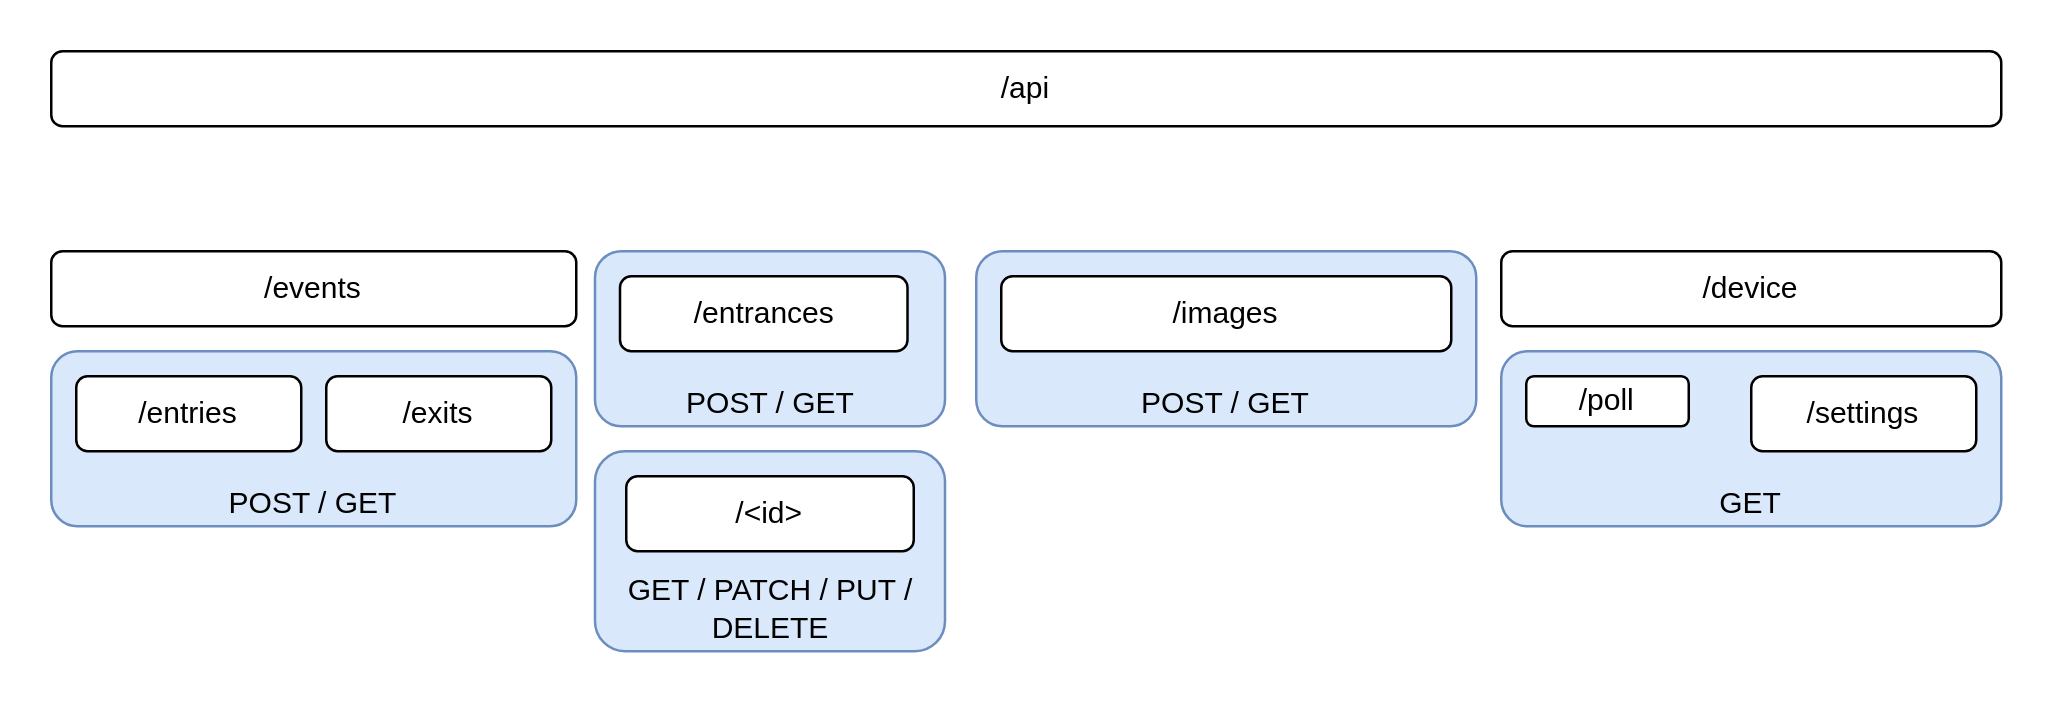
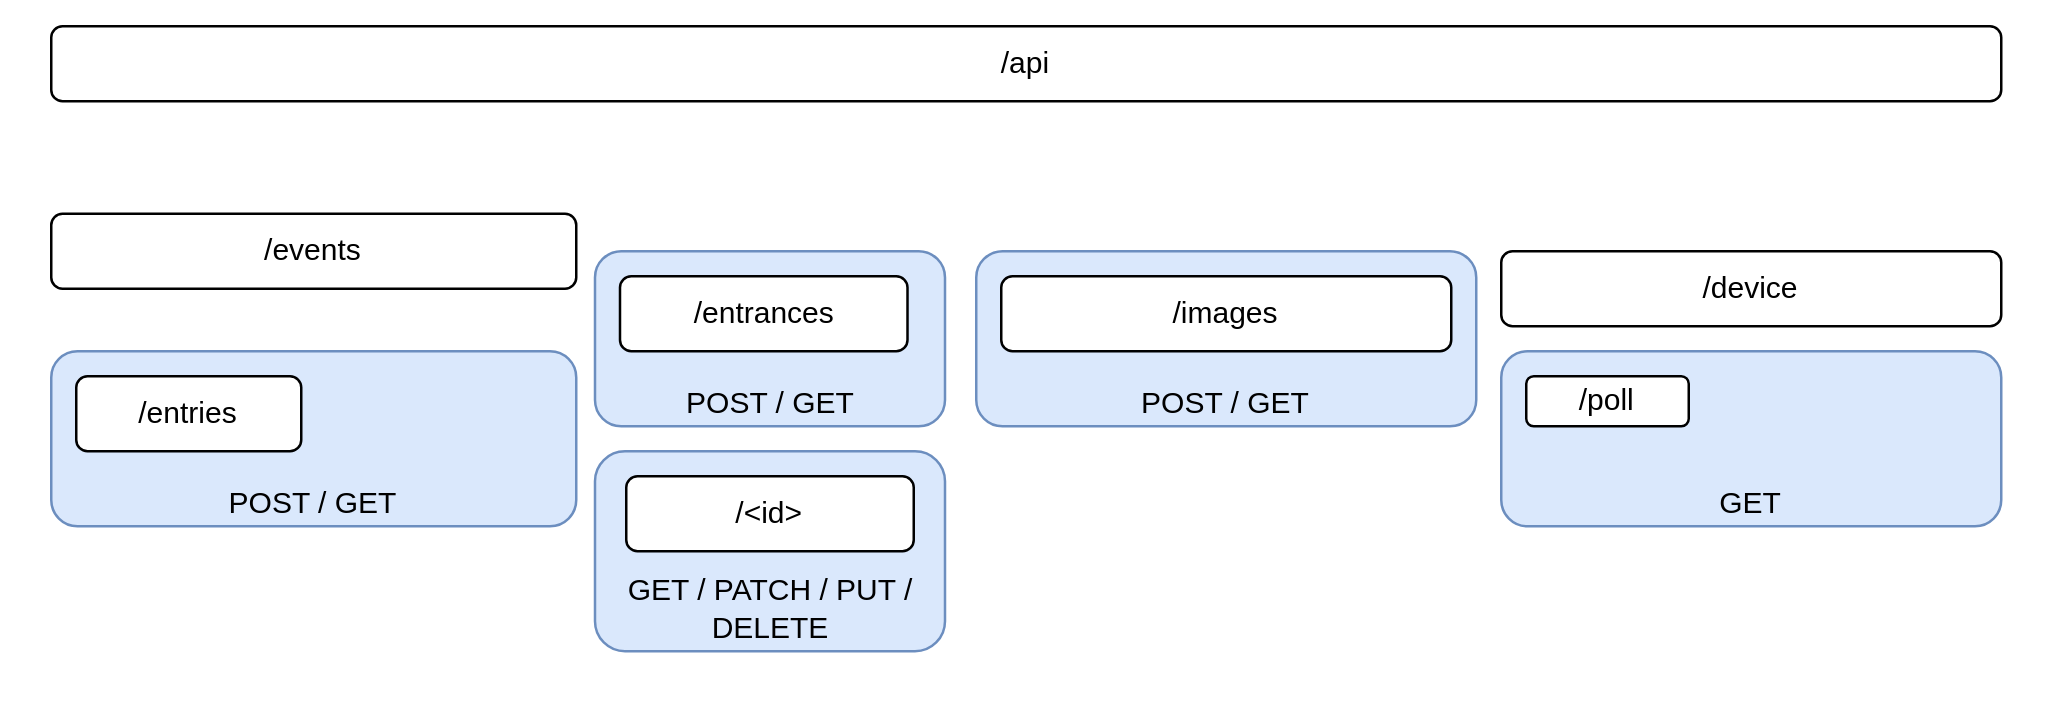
  <mxCell id="0" />
  <mxCell id="1" parent="0" />
  <mxCell id="2" value="&lt;font&gt;GET / PATCH / PUT / DELETE&lt;/font&gt;" style="rounded=1;whiteSpace=wrap;html=1;labelPosition=center;verticalLabelPosition=middle;align=center;verticalAlign=bottom;fillColor=#dae8fc;strokeColor=#6c8ebf;" vertex="1" parent="1"><mxGeometry x="237.5" y="180" width="140" height="80" as="geometry" /></mxCell>
  <mxCell id="3" value="&lt;div&gt;POST / GET&lt;/div&gt;" style="rounded=1;whiteSpace=wrap;html=1;labelPosition=center;verticalLabelPosition=middle;align=center;verticalAlign=bottom;fillColor=#dae8fc;strokeColor=#6c8ebf;" vertex="1" parent="1"><mxGeometry x="237.5" y="100" width="140" height="70" as="geometry" /></mxCell>
  <mxCell id="4" value="&lt;div&gt;POST / GET&lt;/div&gt;" style="rounded=1;whiteSpace=wrap;html=1;labelPosition=center;verticalLabelPosition=middle;align=center;verticalAlign=bottom;fillColor=#dae8fc;strokeColor=#6c8ebf;" vertex="1" parent="1"><mxGeometry x="390" y="100" width="200" height="70" as="geometry" /></mxCell>
  <mxCell id="5" value="&lt;div&gt;GET&lt;/div&gt;" style="rounded=1;whiteSpace=wrap;html=1;labelPosition=center;verticalLabelPosition=middle;align=center;verticalAlign=bottom;fillColor=#dae8fc;strokeColor=#6c8ebf;" vertex="1" parent="1"><mxGeometry x="600" y="140" width="200" height="70" as="geometry" /></mxCell>
  <mxCell id="6" value="&lt;div&gt;POST / GET&lt;/div&gt;" style="rounded=1;whiteSpace=wrap;html=1;labelPosition=center;verticalLabelPosition=middle;align=center;verticalAlign=bottom;fillColor=#dae8fc;strokeColor=#6c8ebf;" vertex="1" parent="1"><mxGeometry x="20" y="140" width="210" height="70" as="geometry" /></mxCell>
- <mxCell id="7" value="/api" style="rounded=1;whiteSpace=wrap;html=1;" vertex="1" parent="1"><mxGeometry x="20" y="20" width="780" height="30" as="geometry" /></mxCell>
- <mxCell id="8" value="/events" style="rounded=1;whiteSpace=wrap;html=1;" vertex="1" parent="1"><mxGeometry x="20" y="100" width="210" height="30" as="geometry" /></mxCell>
+ <mxCell id="7" value="/api" style="rounded=1;whiteSpace=wrap;html=1;" vertex="1" parent="1"><mxGeometry x="20" y="10" width="780" height="30" as="geometry" /></mxCell>
+ <mxCell id="8" value="/events" style="rounded=1;whiteSpace=wrap;html=1;" vertex="1" parent="1"><mxGeometry x="20" y="85" width="210" height="30" as="geometry" /></mxCell>
  <mxCell id="9" value="/entries" style="rounded=1;whiteSpace=wrap;html=1;" vertex="1" parent="1"><mxGeometry x="30" y="150" width="90" height="30" as="geometry" /></mxCell>
- <mxCell id="10" value="/exits" style="rounded=1;whiteSpace=wrap;html=1;" vertex="1" parent="1"><mxGeometry x="130" y="150" width="90" height="30" as="geometry" /></mxCell>
  <mxCell id="11" value="/entrances" style="rounded=1;whiteSpace=wrap;html=1;" vertex="1" parent="1"><mxGeometry x="247.5" y="110" width="115" height="30" as="geometry" /></mxCell>
  <mxCell id="12" value="/images" style="rounded=1;whiteSpace=wrap;html=1;" vertex="1" parent="1"><mxGeometry x="400" y="110" width="180" height="30" as="geometry" /></mxCell>
  <mxCell id="13" value="/device" style="rounded=1;whiteSpace=wrap;html=1;" vertex="1" parent="1"><mxGeometry x="600" y="100" width="200" height="30" as="geometry" /></mxCell>
  <mxCell id="14" value="/poll" style="rounded=1;whiteSpace=wrap;html=1;" vertex="1" parent="1"><mxGeometry x="610" y="150" width="65" height="20" as="geometry" /></mxCell>
- <mxCell id="15" value="/settings" style="rounded=1;whiteSpace=wrap;html=1;" vertex="1" parent="1"><mxGeometry x="700" y="150" width="90" height="30" as="geometry" /></mxCell>
  <mxCell id="16" value="&lt;div&gt;/&amp;lt;id&amp;gt;&lt;/div&gt;" style="rounded=1;whiteSpace=wrap;html=1;" vertex="1" parent="1"><mxGeometry x="250" y="190" width="115" height="30" as="geometry" /></mxCell>
